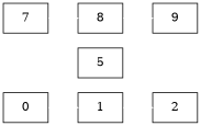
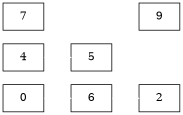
  digraph {
    rankdir=LR
    node [shape=box]
    edge [color=white weight=100]
    n1 [label=0]
-   n2 [label=1]
+   n2 [label=6]
    n3 [label=2]
+   n4 [label=4]
    n5 [label=5]
    n6 [label=7]
-   n7 [label=8]
    n8 [label=9]
    n1 -> n2
    n2 -> n3
-   n6 -> n7
-   n7 -> n8
+   n4 -> n5
  }
